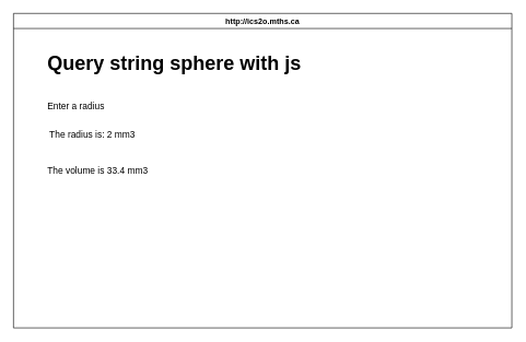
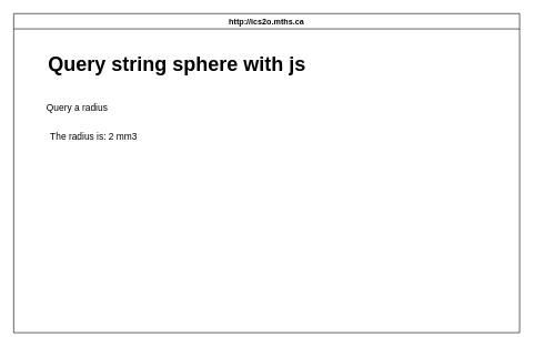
  <mxCell id="0" />
  <mxCell id="1" parent="0" />
  <mxCell id="2" value="http://ics2o.mths.ca" style="swimlane;whiteSpace=wrap;html=1;" parent="1" vertex="1"><mxGeometry x="20" y="20" width="760" height="480" as="geometry" /></mxCell>
  <mxCell id="3" value="&lt;font style=&quot;font-size: 30px;&quot;&gt;&lt;b&gt;Query string sphere with js&lt;/b&gt;&lt;/font&gt;" style="text;html=1;align=center;verticalAlign=middle;resizable=0;points=[];autosize=1;strokeColor=none;fillColor=none;" vertex="1" parent="2"><mxGeometry x="40" y="50" width="410" height="50" as="geometry" /></mxCell>
- <mxCell id="4" value="&lt;font style=&quot;font-size: 14px;&quot;&gt;Enter a radius&lt;/font&gt;" style="text;html=1;align=center;verticalAlign=middle;resizable=0;points=[];autosize=1;strokeColor=none;fillColor=none;fontSize=30;" vertex="1" parent="2"><mxGeometry x="40" y="110" width="110" height="50" as="geometry" /></mxCell>
+ <mxCell id="4" value="&lt;font style=&quot;font-size: 14px;&quot;&gt;Query a radius&lt;/font&gt;" style="text;html=1;align=center;verticalAlign=middle;resizable=0;points=[];autosize=1;strokeColor=none;fillColor=none;fontSize=30;" vertex="1" parent="2"><mxGeometry x="40" y="110" width="110" height="50" as="geometry" /></mxCell>
  <mxCell id="5" value="The radius is: 2 mm3" style="text;html=1;align=center;verticalAlign=middle;resizable=0;points=[];autosize=1;strokeColor=none;fillColor=none;fontSize=14;" vertex="1" parent="2"><mxGeometry x="40" y="170" width="160" height="30" as="geometry" /></mxCell>
- <mxCell id="6" value="The volume is 33.4 mm3&amp;nbsp;" style="text;html=1;align=center;verticalAlign=middle;resizable=0;points=[];autosize=1;strokeColor=none;fillColor=none;fontSize=14;" vertex="1" parent="2"><mxGeometry x="40" y="225" width="180" height="30" as="geometry" /></mxCell>
